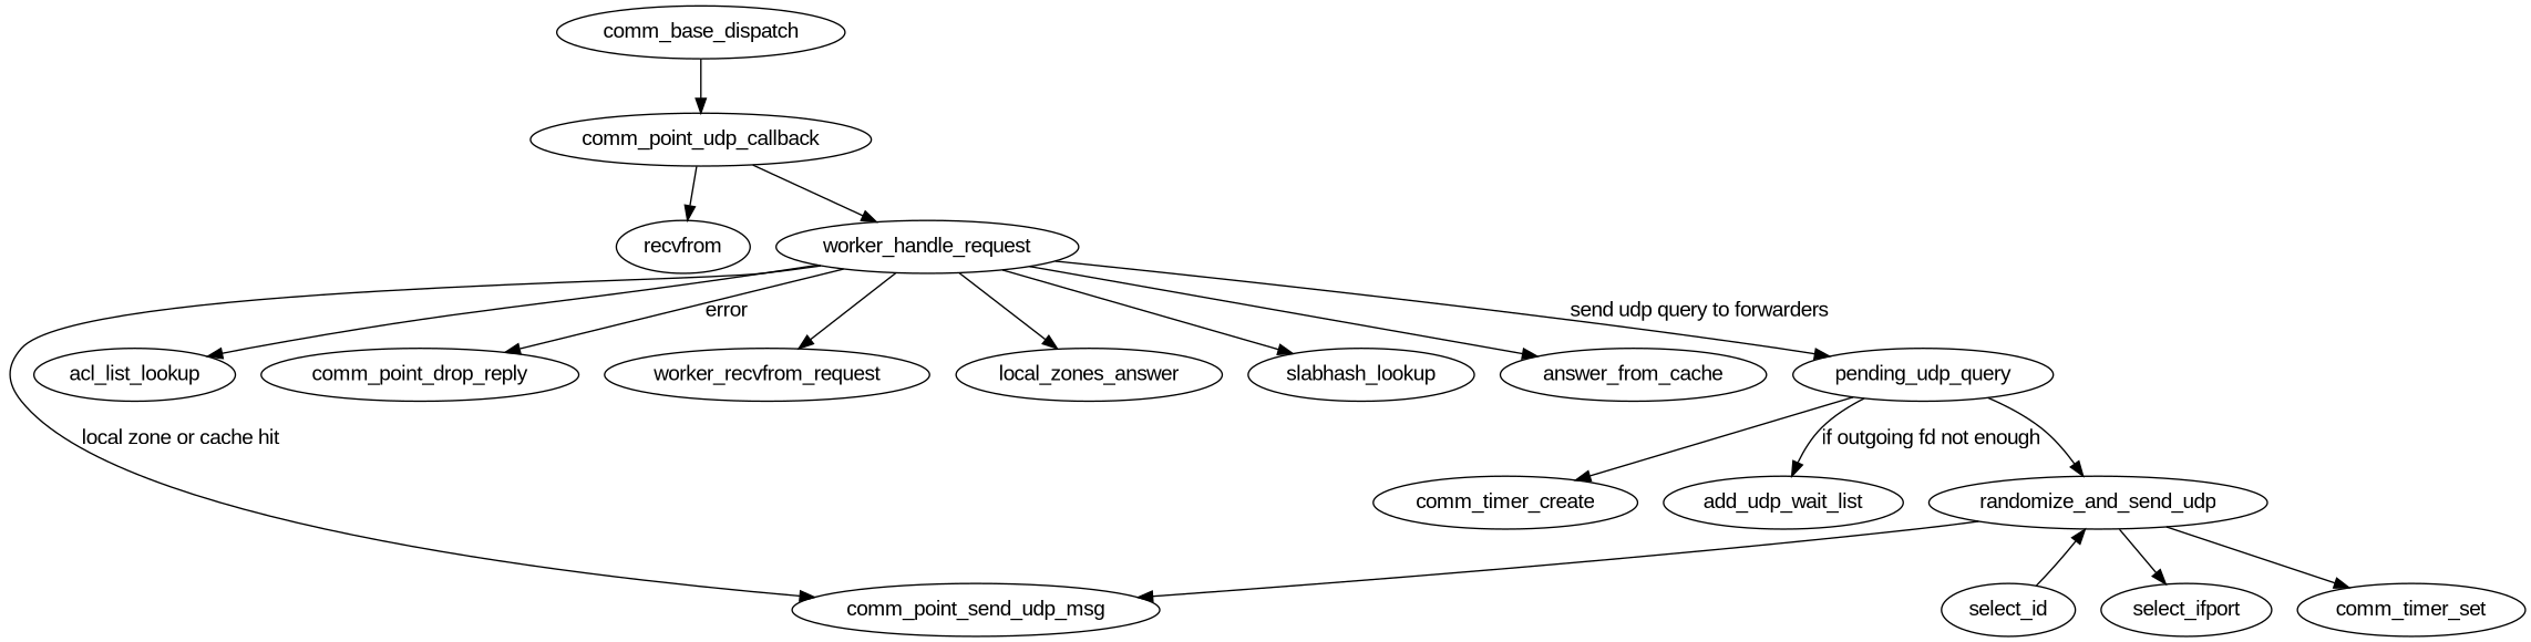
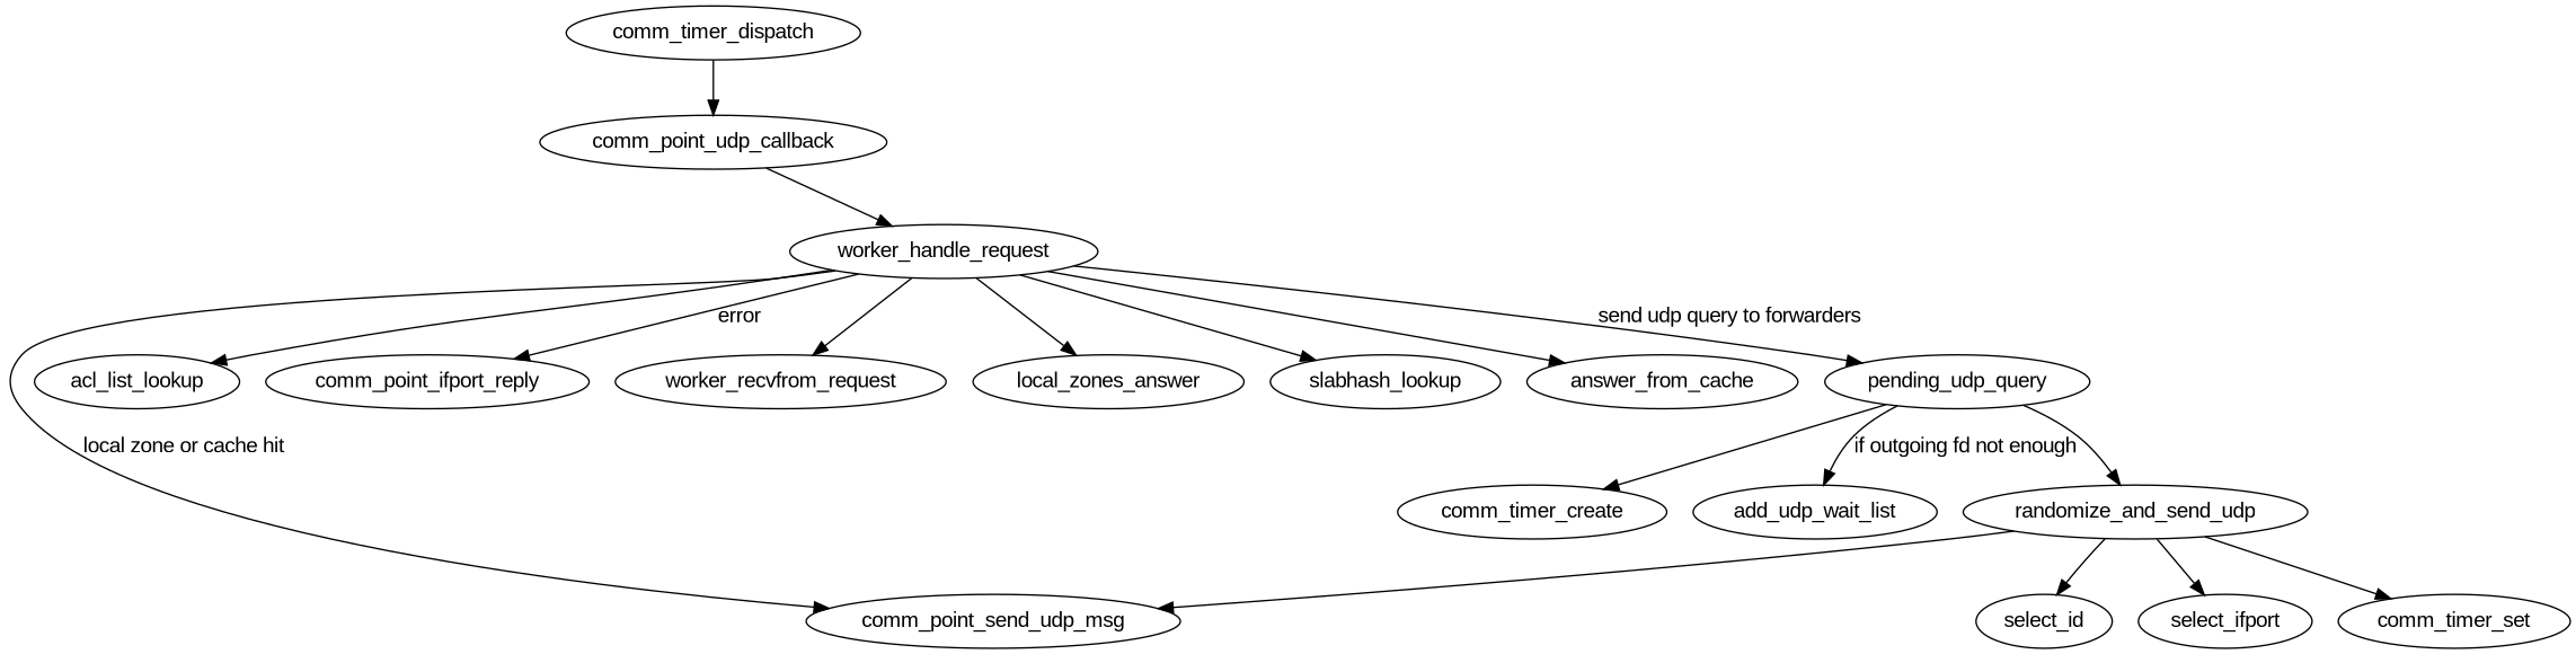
  digraph {
    fontname="Liberation Sans"
    node [fontname="Liberation Sans"]
    edge [fontname="Liberation Sans"]
-   comm_base_dispatch
+   comm_base_dispatch [label=comm_timer_dispatch]
    comm_point_udp_callback
-   recvfrom
    worker_handle_request
    comm_point_send_udp_msg
    acl_list_lookup
-   comm_point_drop_reply
+   comm_point_drop_reply [label=comm_point_ifport_reply]
    n8 [label=worker_recvfrom_request]
    local_zones_answer
    slabhash_lookup
    answer_from_cache
    pending_udp_query
    comm_timer_create
    add_udp_wait_list
    randomize_and_send_udp
    select_id
    select_ifport
    comm_timer_set
    comm_base_dispatch -> comm_point_udp_callback
-   comm_point_udp_callback -> recvfrom
    comm_point_udp_callback -> worker_handle_request
    worker_handle_request -> comm_point_send_udp_msg [label="local zone or cache hit"]
    worker_handle_request -> acl_list_lookup
    worker_handle_request -> comm_point_drop_reply [label=error]
    worker_handle_request -> n8
    worker_handle_request -> local_zones_answer
    worker_handle_request -> slabhash_lookup
    worker_handle_request -> answer_from_cache
    worker_handle_request -> pending_udp_query [label="send udp query to forwarders"]
    pending_udp_query -> comm_timer_create
    pending_udp_query -> add_udp_wait_list [label="if outgoing fd not enough"]
    pending_udp_query -> randomize_and_send_udp
    randomize_and_send_udp -> comm_point_send_udp_msg
-   select_id -> randomize_and_send_udp
+   randomize_and_send_udp -> select_id
    randomize_and_send_udp -> select_ifport
    randomize_and_send_udp -> comm_timer_set
  }
